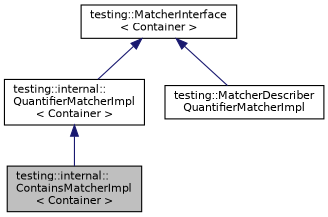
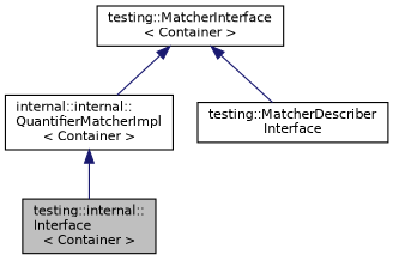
  digraph {
    node [color=black fillcolor=white fontname=Helvetica fontsize=10 shape=record style=filled]
    edge [color=midnightblue dir=back fontname=Helvetica fontsize=10 labelfontname=Helvetica labelfontsize=10 style=solid]
-   n1 [fillcolor=grey75 fontcolor=black height=0.2 label="testing::internal::\lContainsMatcherImpl\l\< Container \>" width=0.4]
-   n2 [height=0.2 label="testing::internal::\lQuantifierMatcherImpl\l\< Container \>" width=0.4]
+   n1 [fillcolor=grey75 fontcolor=black height=0.2 label="testing::internal::\lInterface\l\< Container \>" width=0.4]
+   n2 [height=0.2 label="internal::internal::\lQuantifierMatcherImpl\l\< Container \>" width=0.4]
    n3 [height=0.2 label="testing::MatcherInterface\l\< Container \>" width=0.4]
-   n4 [height=0.2 label="testing::MatcherDescriber\lQuantifierMatcherImpl" width=0.4]
+   n4 [height=0.2 label="testing::MatcherDescriber\lInterface" width=0.4]
    n2 -> n1
    n3 -> n2
    n3 -> n4
  }
